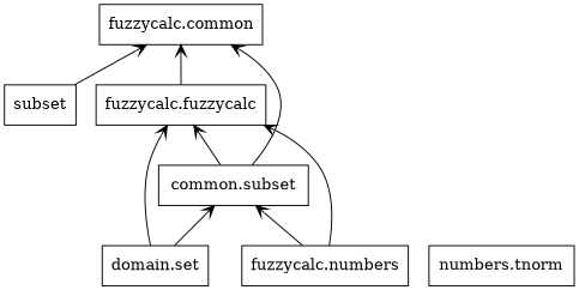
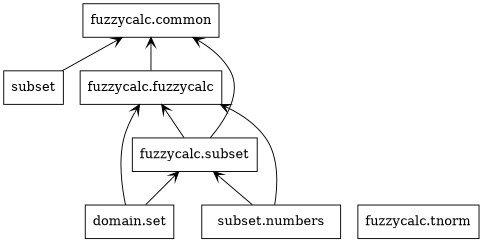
  digraph {
    rankdir=BT
    node [shape=box]
    edge [arrowhead=open arrowtail=none]
    n1 [label=subset]
    n2 [label="fuzzycalc.common"]
    n3 [label="fuzzycalc.fuzzycalc"]
-   n4 [label="fuzzycalc.numbers"]
-   n5 [label="common.subset"]
+   n4 [label="subset.numbers"]
+   n5 [label="fuzzycalc.subset"]
    n6 [label="domain.set"]
-   n7 [label="numbers.tnorm"]
+   n7 [label="fuzzycalc.tnorm"]
    n1 -> n2
    n3 -> n2
    n4 -> n3
    n4 -> n5
    n5 -> n2
    n5 -> n3
    n6 -> n3
    n6 -> n5
  }
